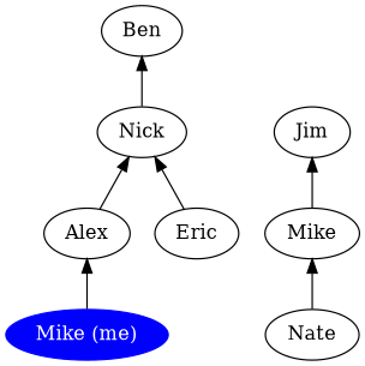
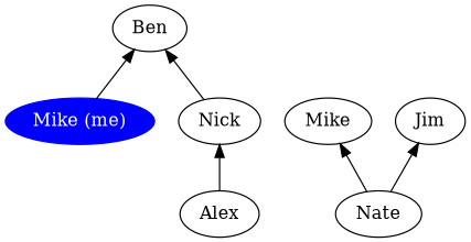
  digraph {
    rankdir=BT
    n1 [color=blue fontcolor=white label="Mike (me)" style=filled]
    Alex
    Nick
-   Eric
    Ben
    Nate
    Mike
    Jim
-   n1 -> Alex
+   n1 -> Ben
    Alex -> Nick
    Nick -> Ben
-   Eric -> Nick
    Nate -> Mike
-   Mike -> Jim
+   Nate -> Jim
  }
